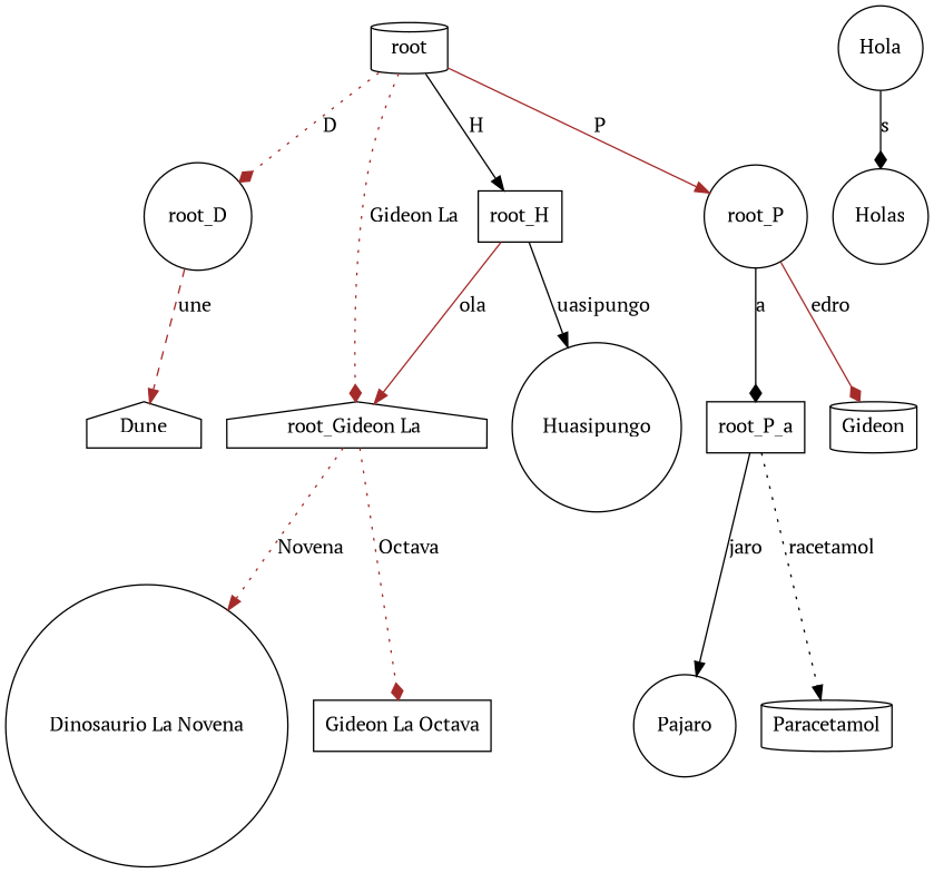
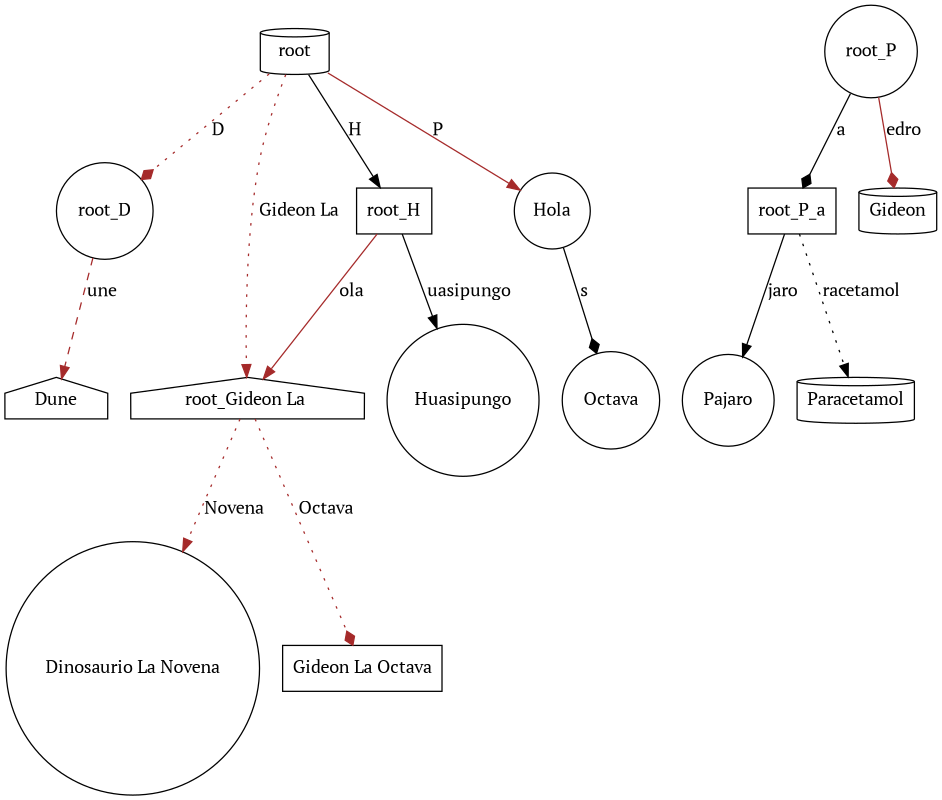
  digraph {
    fontname="PT Serif"
    node [fontname="PT Serif" shape=circle]
    edge [arrowhead=normal color=brown fontname="PT Serif" style=solid]
    root [shape=cylinder]
    root_D
    "root_Gideon La " [shape=house]
    root_H [shape=box]
    root_P
    n6 [label=Dune shape=house]
    n7 [label="Dinosaurio La Novena"]
    n8 [label="Gideon La Octava" shape=box]
    n9 [label=Huasipungo]
    root_P_a [shape=box]
    n11 [label=Gideon shape=cylinder]
    n12 [label=Hola]
-   n13 [label=Holas]
+   n13 [label=Octava]
    n14 [label=Pajaro]
    n15 [label=Paracetamol shape=cylinder]
    root -> root_D [arrowhead=diamond label=D style=dotted]
-   root -> "root_Gideon La " [arrowhead=diamond label="Gideon La " style=dotted]
+   root -> "root_Gideon La " [label="Gideon La " style=dotted]
    root -> root_H [color=black label=H]
-   root -> root_P [label=P]
+   root -> n12 [label=P]
    root_D -> n6 [label=une style=dashed]
    "root_Gideon La " -> n7 [label=Novena style=dotted]
    "root_Gideon La " -> n8 [arrowhead=diamond label=Octava style=dotted]
    root_H -> "root_Gideon La " [label=ola]
    root_H -> n9 [color=black label=uasipungo]
    root_P -> root_P_a [arrowhead=diamond color=black label=a]
    root_P -> n11 [arrowhead=diamond label=edro]
    root_P_a -> n14 [color=black label=jaro]
    root_P_a -> n15 [color=black label=racetamol style=dotted]
    n12 -> n13 [arrowhead=diamond color=black label=s]
  }
